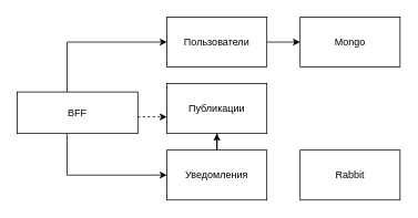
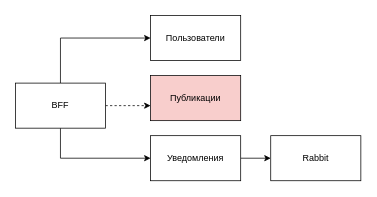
  <mxCell id="0" />
  <mxCell id="1" parent="0" />
- <mxCell id="2" value="" style="edgeStyle=orthogonalEdgeStyle;rounded=0;orthogonalLoop=1;jettySize=auto;html=1;" edge="1" parent="1" source="3" target="7"><mxGeometry relative="1" as="geometry" /></mxCell>
  <mxCell id="3" value="Пользователи" style="rounded=0;whiteSpace=wrap;html=1;" vertex="1" parent="1"><mxGeometry x="200" y="20" width="120" height="60" as="geometry" /></mxCell>
- <mxCell id="4" value="Публикации" style="rounded=0;whiteSpace=wrap;html=1;" vertex="1" parent="1"><mxGeometry x="200" y="100" width="120" height="60" as="geometry" /></mxCell>
- <mxCell id="5" value="" style="edgeStyle=orthogonalEdgeStyle;rounded=0;orthogonalLoop=1;jettySize=auto;html=1;" edge="1" parent="1" source="6" target="4"><mxGeometry relative="1" as="geometry" /></mxCell>
+ <mxCell id="4" value="Публикации" style="rounded=0;whiteSpace=wrap;html=1;fillColor=#f8cecc;" vertex="1" parent="1"><mxGeometry x="200" y="100" width="120" height="60" as="geometry" /></mxCell>
+ <mxCell id="5" value="" style="edgeStyle=orthogonalEdgeStyle;rounded=0;orthogonalLoop=1;jettySize=auto;html=1;" edge="1" parent="1" source="6" target="8"><mxGeometry relative="1" as="geometry" /></mxCell>
  <mxCell id="6" value="Уведомления" style="rounded=0;whiteSpace=wrap;html=1;" vertex="1" parent="1"><mxGeometry x="200" y="180" width="120" height="60" as="geometry" /></mxCell>
- <mxCell id="7" value="Mongo" style="rounded=0;whiteSpace=wrap;html=1;" vertex="1" parent="1"><mxGeometry x="360" y="20" width="120" height="60" as="geometry" /></mxCell>
  <mxCell id="8" value="Rabbit" style="rounded=0;whiteSpace=wrap;html=1;" vertex="1" parent="1"><mxGeometry x="360" y="180" width="120" height="60" as="geometry" /></mxCell>
  <mxCell id="9" value="" style="edgeStyle=orthogonalEdgeStyle;rounded=0;orthogonalLoop=1;jettySize=auto;html=1;entryX=0;entryY=0.5;entryDx=0;entryDy=0;" edge="1" parent="1" source="12" target="3"><mxGeometry relative="1" as="geometry"><mxPoint x="80" y="30" as="targetPoint" /><Array as="points"><mxPoint x="80" y="50" /></Array></mxGeometry></mxCell>
  <mxCell id="10" value="" style="edgeStyle=orthogonalEdgeStyle;rounded=0;orthogonalLoop=1;jettySize=auto;html=1;dashed=1;" edge="1" parent="1" source="12" target="4"><mxGeometry relative="1" as="geometry"><Array as="points"><mxPoint x="180" y="140" /><mxPoint x="180" y="140" /></Array></mxGeometry></mxCell>
  <mxCell id="11" value="" style="edgeStyle=orthogonalEdgeStyle;rounded=0;orthogonalLoop=1;jettySize=auto;html=1;entryX=0;entryY=0.5;entryDx=0;entryDy=0;" edge="1" parent="1" source="12" target="6"><mxGeometry relative="1" as="geometry"><mxPoint x="130" y="220" as="targetPoint" /><Array as="points"><mxPoint x="80" y="210" /></Array></mxGeometry></mxCell>
- <mxCell id="12" value="BFF" style="rounded=0;whiteSpace=wrap;html=1;" vertex="1" parent="1"><mxGeometry x="20" y="110" width="145" height="50" as="geometry" /></mxCell>
+ <mxCell id="12" value="BFF" style="rounded=0;whiteSpace=wrap;html=1;" vertex="1" parent="1"><mxGeometry x="20" y="110" width="120" height="60" as="geometry" /></mxCell>
